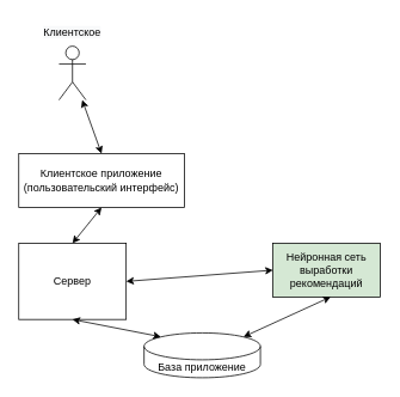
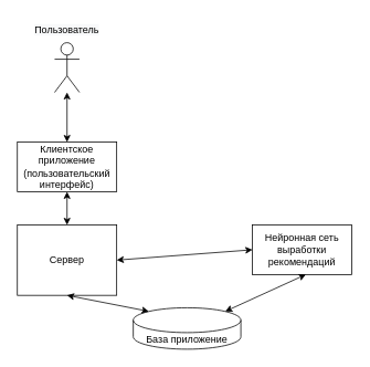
  <mxCell id="0" />
  <mxCell id="1" parent="0" />
  <mxCell id="2" value="" style="shape=umlActor;verticalLabelPosition=bottom;verticalAlign=top;html=1;outlineConnect=0;" vertex="1" parent="1"><mxGeometry x="65" y="50" width="30" height="60" as="geometry" /></mxCell>
- <mxCell id="3" value="Клиентское приложение (пользовательский интерфейс)" style="rounded=0;whiteSpace=wrap;html=1;" vertex="1" parent="1"><mxGeometry x="20" y="170" width="185" height="60" as="geometry" /></mxCell>
+ <mxCell id="3" value="Клиентское приложение (пользовательский интерфейс)" style="rounded=0;whiteSpace=wrap;html=1;" vertex="1" parent="1"><mxGeometry x="20" y="170" width="120" height="60" as="geometry" /></mxCell>
  <mxCell id="4" value="" style="endArrow=classic;startArrow=classic;html=1;rounded=0;exitX=0.5;exitY=0;exitDx=0;exitDy=0;" edge="1" parent="1" source="3" target="2"><mxGeometry width="50" height="50" relative="1" as="geometry"><mxPoint x="230" y="170" as="sourcePoint" /><mxPoint x="280" y="120" as="targetPoint" /></mxGeometry></mxCell>
- <mxCell id="5" value="&#10;&#10;&lt;span style=&quot;color: rgb(0, 0, 0); font-family: helvetica; font-size: 12px; font-style: normal; font-weight: 400; letter-spacing: normal; text-align: center; text-indent: 0px; text-transform: none; word-spacing: 0px; background-color: rgb(248, 249, 250); display: inline; float: none;&quot;&gt;Клиентское&lt;/span&gt;&#10;&#10;" style="text;html=1;strokeColor=none;fillColor=none;align=center;verticalAlign=middle;whiteSpace=wrap;rounded=0;" vertex="1" parent="1"><mxGeometry x="50" y="20" width="60" height="30" as="geometry" /></mxCell>
+ <mxCell id="5" value="&#10;&#10;&lt;span style=&quot;color: rgb(0, 0, 0); font-family: helvetica; font-size: 12px; font-style: normal; font-weight: 400; letter-spacing: normal; text-align: center; text-indent: 0px; text-transform: none; word-spacing: 0px; background-color: rgb(248, 249, 250); display: inline; float: none;&quot;&gt;Пользователь&lt;/span&gt;&#10;&#10;" style="text;html=1;strokeColor=none;fillColor=none;align=center;verticalAlign=middle;whiteSpace=wrap;rounded=0;" vertex="1" parent="1"><mxGeometry x="50" y="20" width="60" height="30" as="geometry" /></mxCell>
  <mxCell id="6" value="Сервер" style="rounded=0;whiteSpace=wrap;html=1;" vertex="1" parent="1"><mxGeometry x="20" y="270" width="120" height="85" as="geometry" /></mxCell>
  <mxCell id="7" value="" style="endArrow=classic;startArrow=classic;html=1;rounded=0;exitX=0.5;exitY=0;exitDx=0;exitDy=0;entryX=0.5;entryY=1;entryDx=0;entryDy=0;" edge="1" parent="1" source="6" target="3"><mxGeometry width="50" height="50" relative="1" as="geometry"><mxPoint x="180" y="290" as="sourcePoint" /><mxPoint x="230" y="240" as="targetPoint" /></mxGeometry></mxCell>
  <mxCell id="8" value="База приложение" style="shape=cylinder3;whiteSpace=wrap;html=1;boundedLbl=1;backgroundOutline=1;size=15;" vertex="1" parent="1"><mxGeometry x="160" y="370" width="130" height="50" as="geometry" /></mxCell>
- <mxCell id="9" value="Нейронная сеть выработки рекомендаций" style="rounded=0;whiteSpace=wrap;html=1;fillColor=#d5e8d4;" vertex="1" parent="1"><mxGeometry x="304" y="270" width="120" height="60" as="geometry" /></mxCell>
+ <mxCell id="9" value="Нейронная сеть выработки рекомендаций" style="rounded=0;whiteSpace=wrap;html=1;" vertex="1" parent="1"><mxGeometry x="304" y="270" width="120" height="60" as="geometry" /></mxCell>
  <mxCell id="10" value="" style="endArrow=classic;startArrow=classic;html=1;rounded=0;exitX=0.145;exitY=0;exitDx=0;exitDy=4.35;exitPerimeter=0;entryX=0.5;entryY=1;entryDx=0;entryDy=0;" edge="1" parent="1" source="8" target="6"><mxGeometry width="50" height="50" relative="1" as="geometry"><mxPoint x="250" y="410" as="sourcePoint" /><mxPoint x="300" y="360" as="targetPoint" /></mxGeometry></mxCell>
  <mxCell id="11" value="" style="endArrow=classic;startArrow=classic;html=1;rounded=0;exitX=0.855;exitY=0;exitDx=0;exitDy=4.35;exitPerimeter=0;entryX=0.538;entryY=0.998;entryDx=0;entryDy=0;entryPerimeter=0;" edge="1" parent="1" source="8" target="9"><mxGeometry width="50" height="50" relative="1" as="geometry"><mxPoint x="320" y="420" as="sourcePoint" /><mxPoint x="370" y="370" as="targetPoint" /></mxGeometry></mxCell>
  <mxCell id="12" value="" style="endArrow=classic;startArrow=classic;html=1;rounded=0;exitX=1;exitY=0.5;exitDx=0;exitDy=0;entryX=0;entryY=0.5;entryDx=0;entryDy=0;" edge="1" parent="1" source="6" target="9"><mxGeometry width="50" height="50" relative="1" as="geometry"><mxPoint x="200" y="250" as="sourcePoint" /><mxPoint x="250" y="200" as="targetPoint" /></mxGeometry></mxCell>
